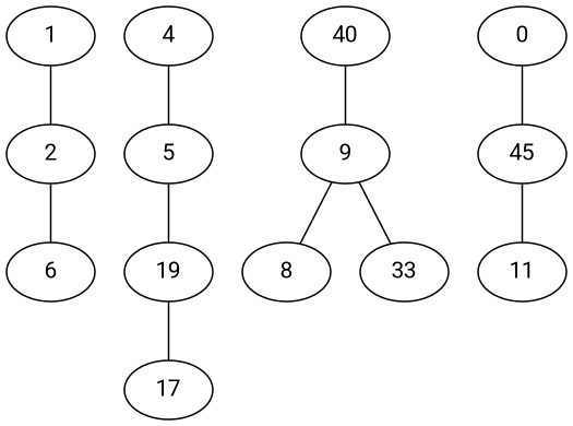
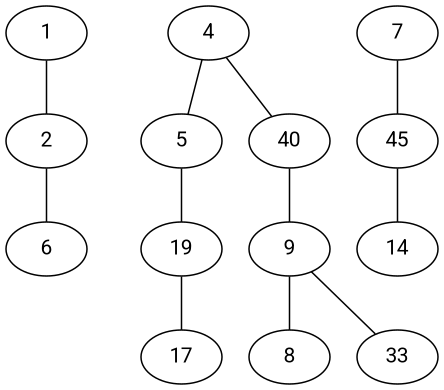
  graph {
    fontname=Roboto
    node [fontname=Roboto]
    edge [fontname=Roboto]
    1
    2
    6
    4
    5
    n6 [label=40]
    n7 [label=45]
-   7 [label=0]
+   7
    n9 [label=19]
    9
    n11 [label=17]
    8
    n13 [label=33]
-   14 [label=11]
+   14
    1 -- 2
    2 -- 6
    4 -- 5
+   4 -- n6
    5 -- n9
    n6 -- 9
    n7 -- 14
    7 -- n7
    n9 -- n11
    9 -- 8
    9 -- n13
  }
